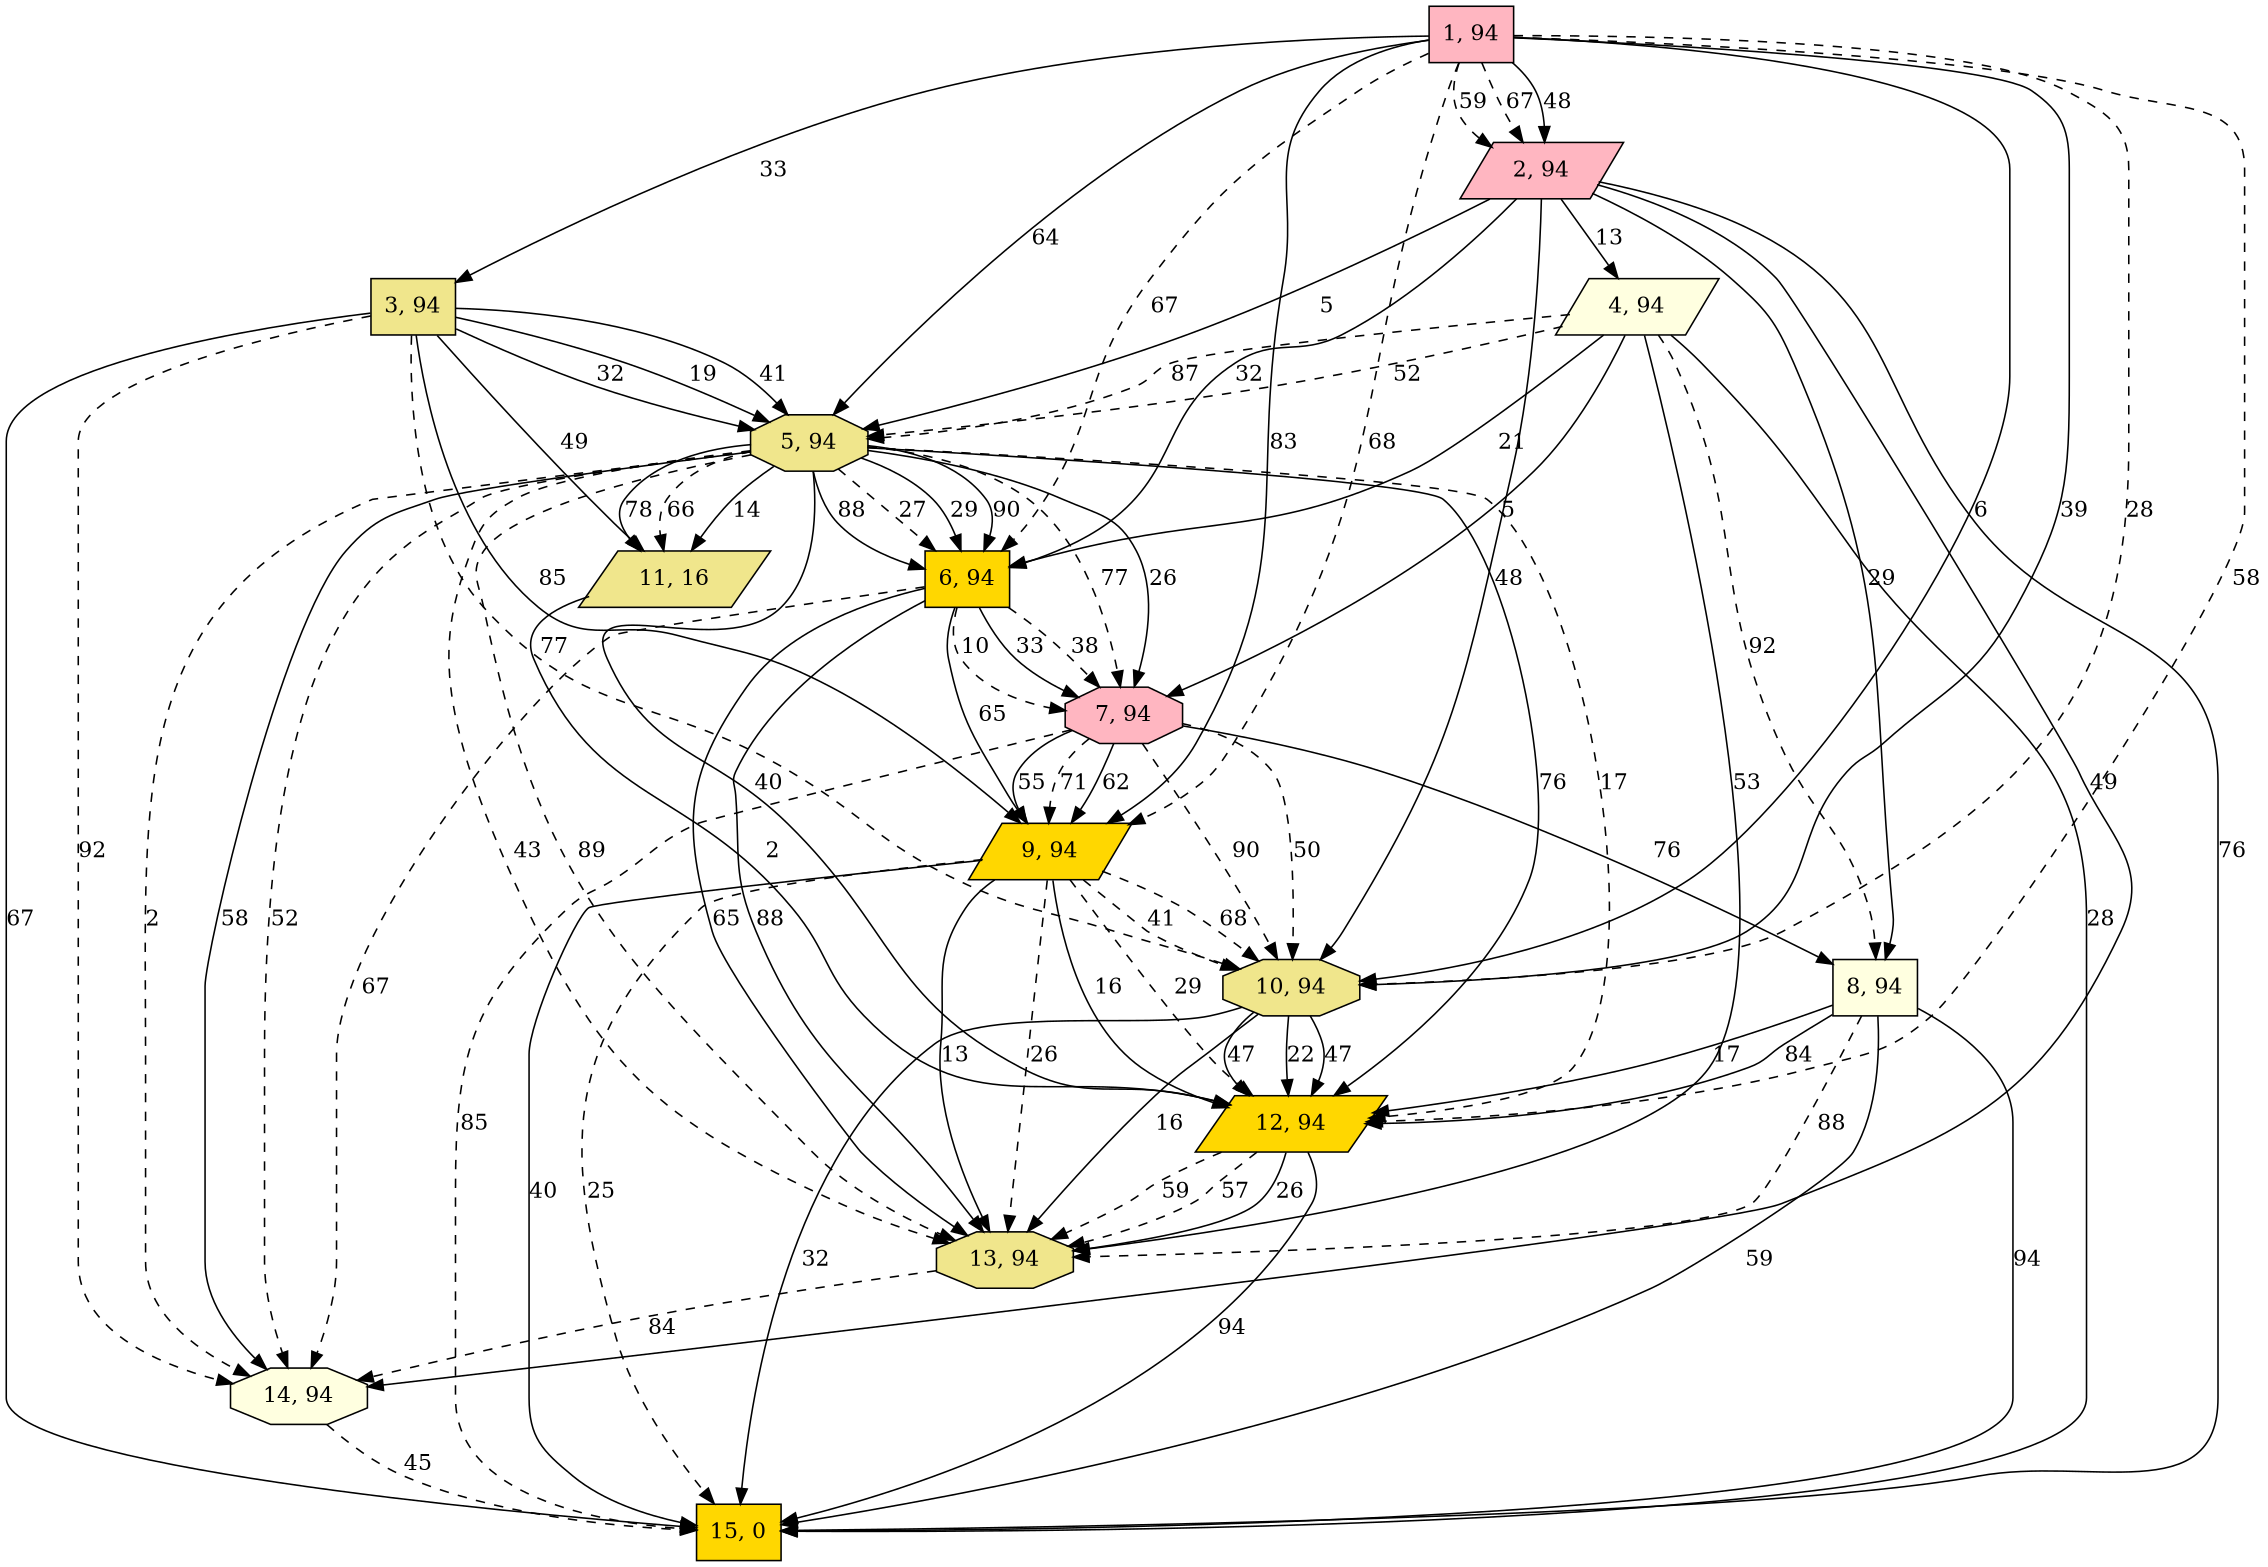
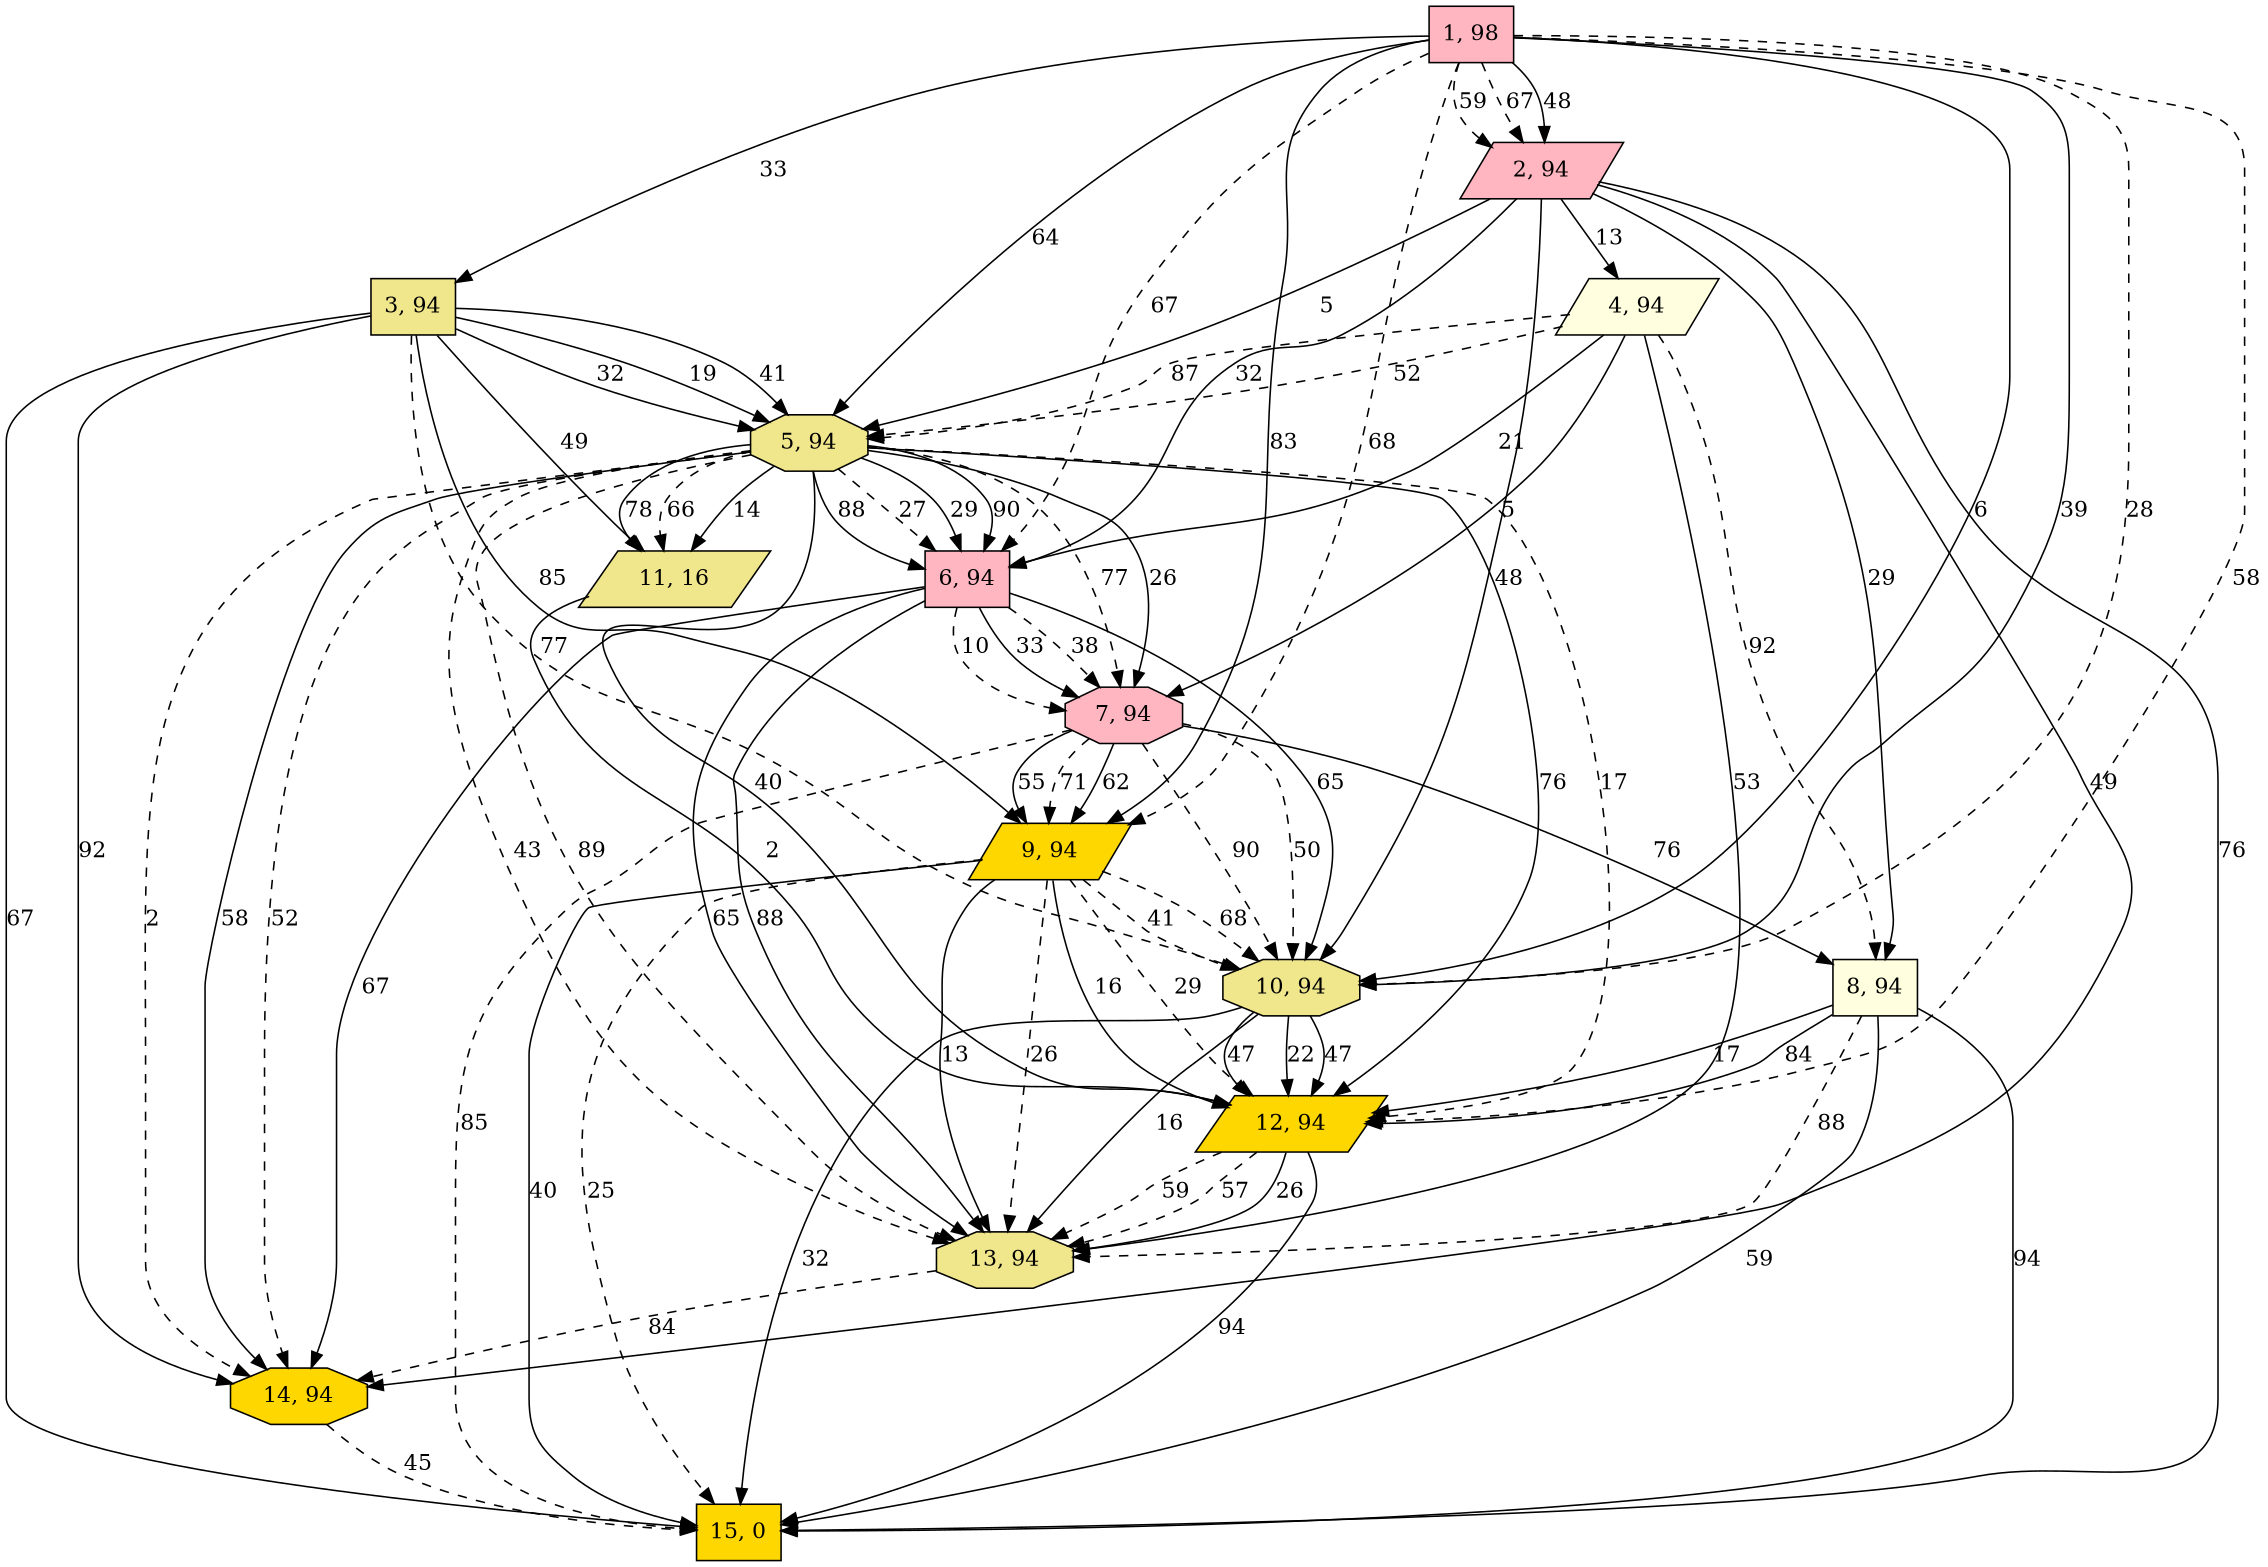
  digraph {
    node [fillcolor=khaki shape=box style=filled]
    edge [style=solid]
-   n1 [fillcolor=lightpink label="1, 94"]
+   n1 [fillcolor=lightpink label="1, 98"]
    n2 [fillcolor=lightpink label="2, 94" shape=parallelogram]
    n3 [label="3, 94"]
    n4 [label="5, 94" shape=octagon]
-   n5 [fillcolor=gold label="6, 94"]
+   n5 [fillcolor=lightpink label="6, 94"]
    n6 [fillcolor=gold label="9, 94" shape=parallelogram]
    n7 [label="10, 94" shape=octagon]
    n8 [fillcolor=gold label="12, 94" shape=parallelogram]
    n9 [fillcolor=lightyellow label="4, 94" shape=parallelogram]
    n10 [fillcolor=lightyellow label="8, 94"]
-   n11 [fillcolor=lightyellow label="14, 94" shape=octagon]
+   n11 [fillcolor=gold label="14, 94" shape=octagon]
    n12 [fillcolor=gold label="15, 0"]
    n13 [label="11, 16" shape=parallelogram]
    n14 [fillcolor=lightpink label="7, 94" shape=octagon]
    n15 [label="13, 94" shape=octagon]
    n1 -> n2 [label=67 style=dashed]
    n1 -> n2 [label=48]
    n1 -> n2 [label=59 style=dashed]
    n1 -> n3 [label=33]
    n1 -> n4 [label=64]
    n1 -> n5 [label=67 style=dashed]
    n1 -> n6 [label=83]
    n1 -> n6 [label=68 style=dashed]
    n1 -> n7 [label=39]
    n1 -> n7 [label=28 style=dashed]
    n1 -> n7 [label=6]
    n1 -> n8 [label=58 style=dashed]
    n2 -> n4 [label=5]
    n2 -> n5 [label=32]
    n2 -> n7 [label=48]
    n2 -> n9 [label=13]
    n2 -> n10 [label=29]
    n2 -> n11 [label=49]
    n2 -> n12 [label=76]
    n3 -> n4 [label=32]
    n3 -> n4 [label=19]
    n3 -> n4 [label=41]
    n3 -> n6 [label=85]
    n3 -> n7 [label=77 style=dashed]
-   n3 -> n11 [label=92 style=dashed]
+   n3 -> n11 [label=92]
    n3 -> n12 [label=67]
    n3 -> n13 [label=49]
    n4 -> n5 [label=88]
    n4 -> n5 [label=27 style=dashed]
    n4 -> n5 [label=29]
    n4 -> n5 [label=90]
    n4 -> n8 [label=40]
    n4 -> n8 [label=17 style=dashed]
    n4 -> n8 [label=76]
    n4 -> n11 [label=52 style=dashed]
    n4 -> n11 [label=58]
    n4 -> n11 [label=2 style=dashed]
    n4 -> n13 [label=66 style=dashed]
    n4 -> n13 [label=14]
    n4 -> n13 [label=78]
    n4 -> n14 [label=77 style=dashed]
    n4 -> n14 [label=26]
    n4 -> n15 [label=89 style=dashed]
    n4 -> n15 [label=43 style=dashed]
-   n5 -> n6 [label=65]
-   n5 -> n11 [label=67 style=dashed]
+   n5 -> n7 [label=65]
+   n5 -> n11 [label=67]
    n5 -> n14 [label=33]
    n5 -> n14 [label=38 style=dashed]
    n5 -> n14 [label=10 style=dashed]
    n5 -> n15 [label=88]
    n5 -> n15 [label=65]
    n6 -> n7 [label=68 style=dashed]
    n6 -> n7 [label=41 style=dashed]
    n6 -> n8 [label=16]
    n6 -> n8 [label=29 style=dashed]
    n6 -> n12 [label=40]
    n6 -> n12 [label=25 style=dashed]
    n6 -> n15 [label=13]
    n6 -> n15 [label=26 style=dashed]
    n7 -> n8 [label=47]
    n7 -> n8 [label=47]
    n7 -> n8 [label=22]
    n7 -> n12 [label=32]
    n7 -> n15 [label=16]
    n8 -> n12 [label=94]
    n8 -> n15 [label=26]
    n8 -> n15 [label=59 style=dashed]
    n8 -> n15 [label=57 style=dashed]
    n9 -> n4 [label=87 style=dashed]
    n9 -> n4 [label=52 style=dashed]
    n9 -> n5 [label=21]
    n9 -> n10 [label=92 style=dashed]
-   n9 -> n12 [label=28]
    n9 -> n14 [label=5]
    n9 -> n15 [label=53]
    n10 -> n8 [label=17]
    n10 -> n8 [label=84]
    n10 -> n12 [label=59]
    n10 -> n12 [label=94]
    n10 -> n15 [label=88 style=dashed]
    n11 -> n12 [label=45 style=dashed]
    n13 -> n8 [label=2]
    n14 -> n6 [label=71 style=dashed]
    n14 -> n6 [label=62]
    n14 -> n6 [label=55]
    n14 -> n7 [label=50 style=dashed]
    n14 -> n7 [label=90 style=dashed]
    n14 -> n10 [label=76]
    n14 -> n12 [label=85 style=dashed]
    n15 -> n11 [label=84 style=dashed]
  }
